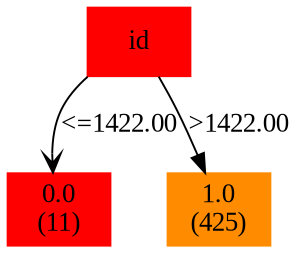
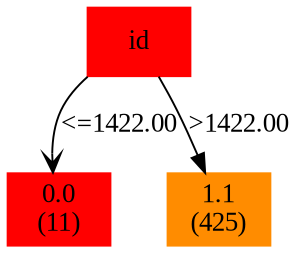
  digraph {
    fontname="Liberation Serif"
    node [shape=box style=filled weight=2 color=red fontname="Liberation Serif"]
    edge [style=solid fontname="Liberation Serif"]
    n1 [label="id\n" weight=1]
    n2 [label="0.0\n(11)\n"]
-   n3 [label="1.0\n(425)\n" color=darkorange]
+   n3 [label="1.1\n(425)\n" color=darkorange]
    subgraph sub_1 {
      rank=same
      n1
    }
    subgraph sub_2 {
      rank=same
      n2
      n3
    }
    n1 -> n2 [label="<=1422.00" arrowhead=vee]
    n1 -> n3 [label=">1422.00" arrowhead=normal]
  }
